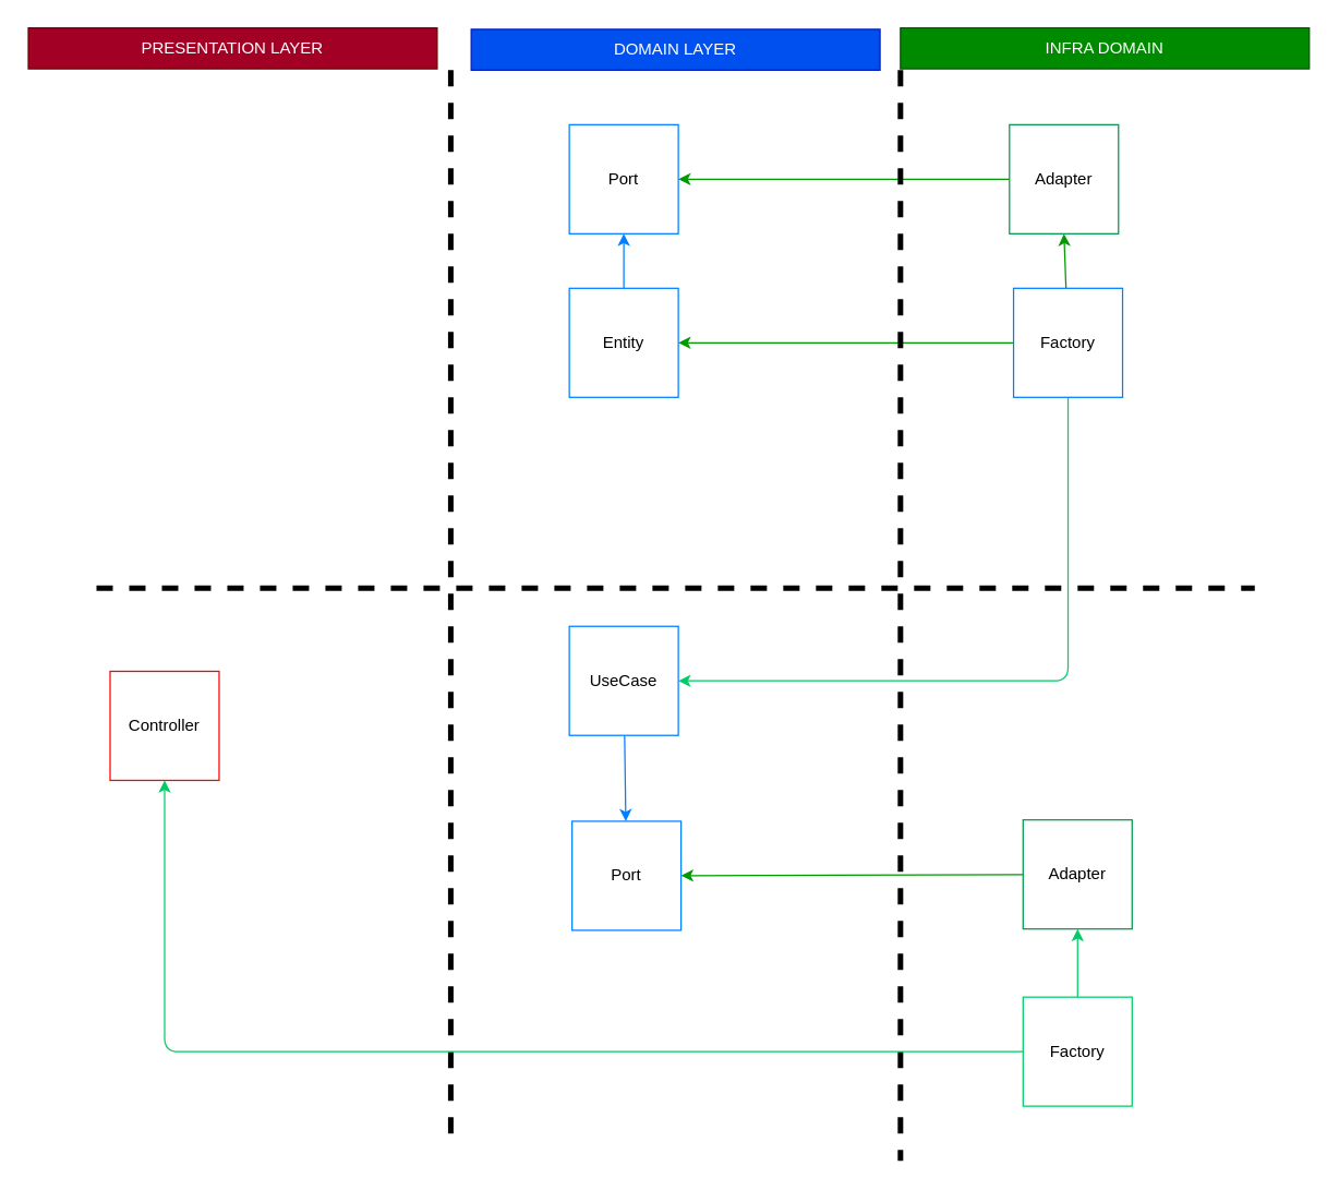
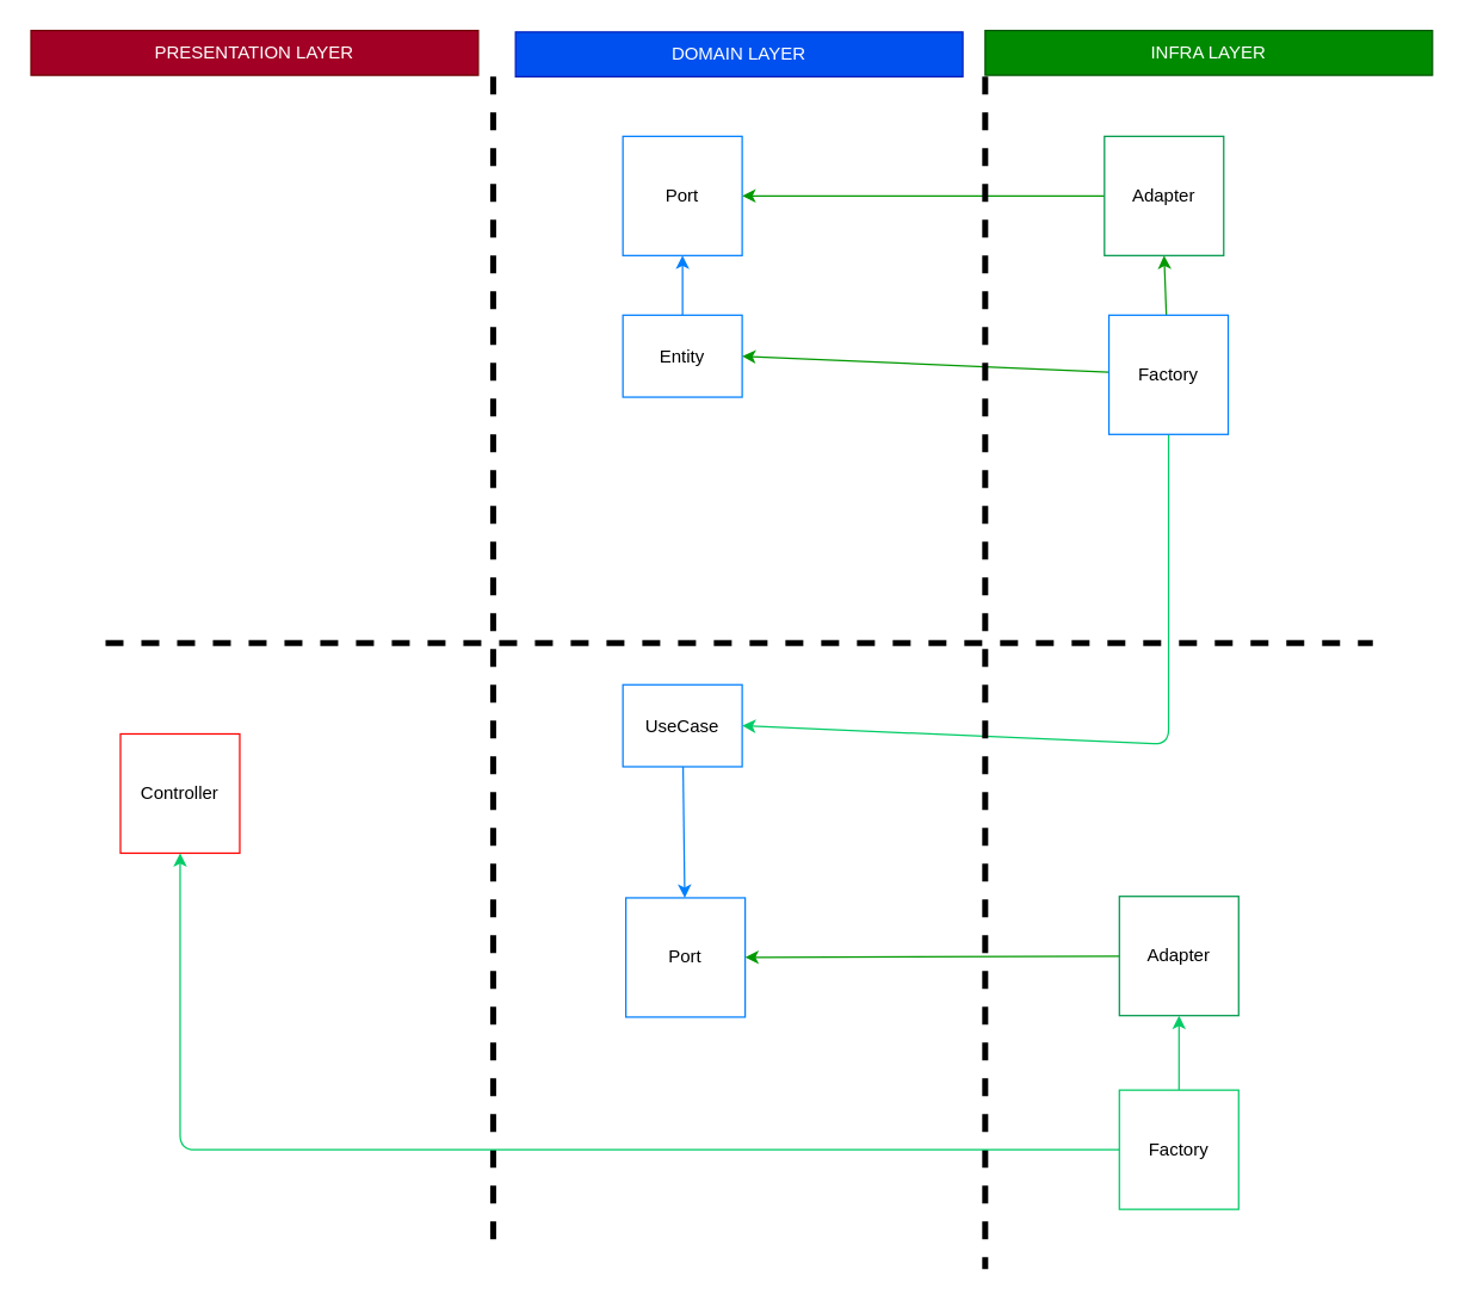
  <mxCell id="0" />
  <mxCell id="1" parent="0" />
  <mxCell id="2" style="edgeStyle=none;html=1;entryX=0.5;entryY=1;entryDx=0;entryDy=0;strokeColor=#007FFF;" edge="1" parent="1" source="3" target="8"><mxGeometry relative="1" as="geometry" /></mxCell>
- <mxCell id="3" value="Entity" style="whiteSpace=wrap;html=1;aspect=fixed;strokeColor=#007FFF;" parent="1" vertex="1"><mxGeometry x="417" y="211" width="80" height="80" as="geometry" /></mxCell>
+ <mxCell id="3" value="Entity" style="whiteSpace=wrap;html=1;aspect=fixed;strokeColor=#007FFF;" parent="1" vertex="1"><mxGeometry x="417" y="211" width="80" height="55" as="geometry" /></mxCell>
  <mxCell id="4" style="edgeStyle=none;html=1;entryX=1;entryY=0.5;entryDx=0;entryDy=0;strokeColor=#009900;strokeWidth=1;" edge="1" parent="1" source="7" target="3"><mxGeometry relative="1" as="geometry"><mxPoint x="640" y="251" as="targetPoint" /></mxGeometry></mxCell>
  <mxCell id="5" style="edgeStyle=none;html=1;strokeColor=#009900;strokeWidth=1;entryX=0.5;entryY=1;entryDx=0;entryDy=0;" edge="1" parent="1" source="7" target="10"><mxGeometry relative="1" as="geometry"><mxPoint x="783" y="181" as="targetPoint" /></mxGeometry></mxCell>
  <mxCell id="6" style="edgeStyle=none;html=1;entryX=1;entryY=0.5;entryDx=0;entryDy=0;strokeColor=#00CC66;strokeWidth=1;" edge="1" parent="1" source="7" target="12"><mxGeometry relative="1" as="geometry"><Array as="points"><mxPoint x="783" y="499" /></Array></mxGeometry></mxCell>
  <mxCell id="7" value="Factory" style="whiteSpace=wrap;html=1;aspect=fixed;strokeColor=#007FFF;" parent="1" vertex="1"><mxGeometry x="743" y="211" width="80" height="80" as="geometry" /></mxCell>
  <mxCell id="8" value="Port" style="whiteSpace=wrap;html=1;aspect=fixed;strokeColor=#007FFF;" parent="1" vertex="1"><mxGeometry x="417" y="91" width="80" height="80" as="geometry" /></mxCell>
  <mxCell id="9" style="edgeStyle=none;html=1;strokeColor=#009900;" parent="1" source="10" target="8" edge="1"><mxGeometry relative="1" as="geometry" /></mxCell>
  <mxCell id="10" value="Adapter" style="whiteSpace=wrap;html=1;aspect=fixed;strokeColor=#00994D;" parent="1" vertex="1"><mxGeometry x="740" y="91" width="80" height="80" as="geometry" /></mxCell>
  <mxCell id="11" style="edgeStyle=none;html=1;strokeColor=#007FFF;" edge="1" parent="1" source="12" target="16"><mxGeometry relative="1" as="geometry" /></mxCell>
- <mxCell id="12" value="UseCase" style="whiteSpace=wrap;html=1;aspect=fixed;strokeColor=#007FFF;" vertex="1" parent="1"><mxGeometry x="417" y="459" width="80" height="80" as="geometry" /></mxCell>
+ <mxCell id="12" value="UseCase" style="whiteSpace=wrap;html=1;aspect=fixed;strokeColor=#007FFF;" vertex="1" parent="1"><mxGeometry x="417" y="459" width="80" height="55" as="geometry" /></mxCell>
  <mxCell id="13" value="Controller" style="whiteSpace=wrap;html=1;aspect=fixed;strokeColor=#FF0000;" vertex="1" parent="1"><mxGeometry x="80" y="492" width="80" height="80" as="geometry" /></mxCell>
  <mxCell id="14" style="edgeStyle=none;html=1;strokeColor=#009900;" edge="1" parent="1" source="15" target="16"><mxGeometry relative="1" as="geometry" /></mxCell>
  <mxCell id="15" value="Adapter" style="whiteSpace=wrap;html=1;aspect=fixed;strokeColor=#00994D;" vertex="1" parent="1"><mxGeometry x="750" y="601" width="80" height="80" as="geometry" /></mxCell>
  <mxCell id="16" value="Port" style="whiteSpace=wrap;html=1;aspect=fixed;strokeColor=#007FFF;" vertex="1" parent="1"><mxGeometry x="419" y="602" width="80" height="80" as="geometry" /></mxCell>
  <mxCell id="17" value="" style="endArrow=none;dashed=1;html=1;strokeWidth=4;" edge="1" parent="1"><mxGeometry width="50" height="50" relative="1" as="geometry"><mxPoint y="431" as="sourcePoint" x="70" /><mxPoint x="920" y="431" as="targetPoint" /></mxGeometry></mxCell>
  <mxCell id="18" value="" style="endArrow=none;dashed=1;html=1;strokeWidth=4;" edge="1" parent="1"><mxGeometry width="50" height="50" relative="1" as="geometry"><mxPoint x="330" as="sourcePoint" y="51" /><mxPoint x="330" y="841" as="targetPoint" /></mxGeometry></mxCell>
  <mxCell id="19" value="" style="endArrow=none;dashed=1;html=1;strokeWidth=4;" edge="1" parent="1"><mxGeometry width="50" height="50" relative="1" as="geometry"><mxPoint x="660" as="sourcePoint" y="51" /><mxPoint x="660" y="851" as="targetPoint" /></mxGeometry></mxCell>
  <mxCell id="20" value="DOMAIN LAYER" style="text;html=1;strokeColor=#001DBC;fillColor=#0050ef;align=center;verticalAlign=middle;whiteSpace=wrap;rounded=0;fontColor=#ffffff;" vertex="1" parent="1"><mxGeometry x="345" y="21" width="300" height="30" as="geometry" /></mxCell>
- <mxCell id="21" value="INFRA DOMAIN" style="text;html=1;strokeColor=#005700;fillColor=#008a00;align=center;verticalAlign=middle;whiteSpace=wrap;rounded=0;fontColor=#ffffff;" vertex="1" parent="1"><mxGeometry x="660" y="20" width="300" height="30" as="geometry" /></mxCell>
+ <mxCell id="21" value="INFRA LAYER" style="text;html=1;strokeColor=#005700;fillColor=#008a00;align=center;verticalAlign=middle;whiteSpace=wrap;rounded=0;fontColor=#ffffff;" vertex="1" parent="1"><mxGeometry x="660" y="20" width="300" height="30" as="geometry" /></mxCell>
  <mxCell id="22" value="PRESENTATION LAYER" style="text;html=1;strokeColor=#6F0000;fillColor=#a20025;align=center;verticalAlign=middle;whiteSpace=wrap;rounded=0;fontColor=#ffffff;" vertex="1" parent="1"><mxGeometry x="20" y="20" width="300" height="30" as="geometry" /></mxCell>
  <mxCell id="23" style="edgeStyle=none;html=1;entryX=0.5;entryY=1;entryDx=0;entryDy=0;strokeColor=#00CC66;strokeWidth=1;" edge="1" parent="1" source="25" target="15"><mxGeometry relative="1" as="geometry" /></mxCell>
  <mxCell id="24" style="edgeStyle=none;html=1;entryX=0.5;entryY=1;entryDx=0;entryDy=0;strokeColor=#00CC66;strokeWidth=1;" edge="1" parent="1" source="25" target="13"><mxGeometry relative="1" as="geometry"><Array as="points"><mxPoint x="120" y="771" /></Array></mxGeometry></mxCell>
  <mxCell id="25" value="Factory" style="whiteSpace=wrap;html=1;aspect=fixed;strokeColor=#00CC66;" vertex="1" parent="1"><mxGeometry x="750" y="731" width="80" height="80" as="geometry" /></mxCell>
